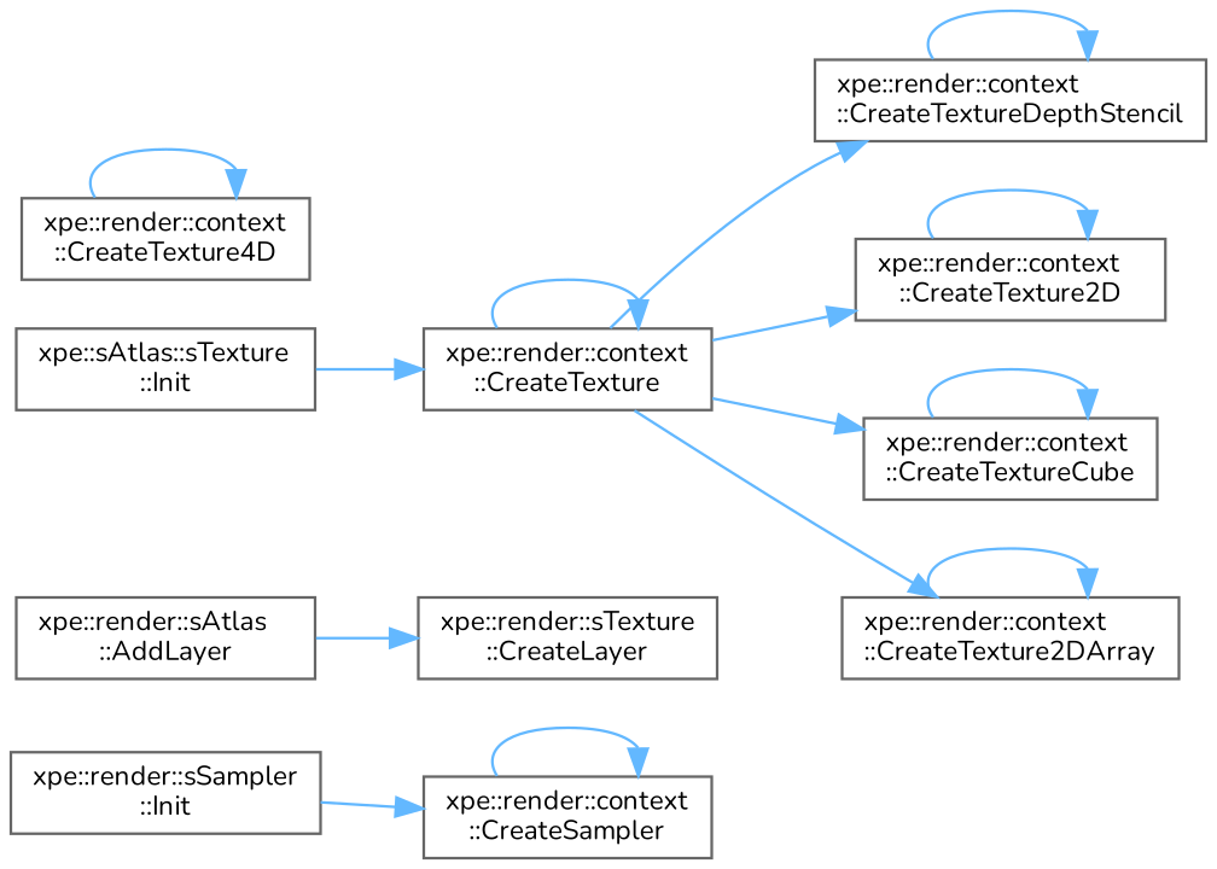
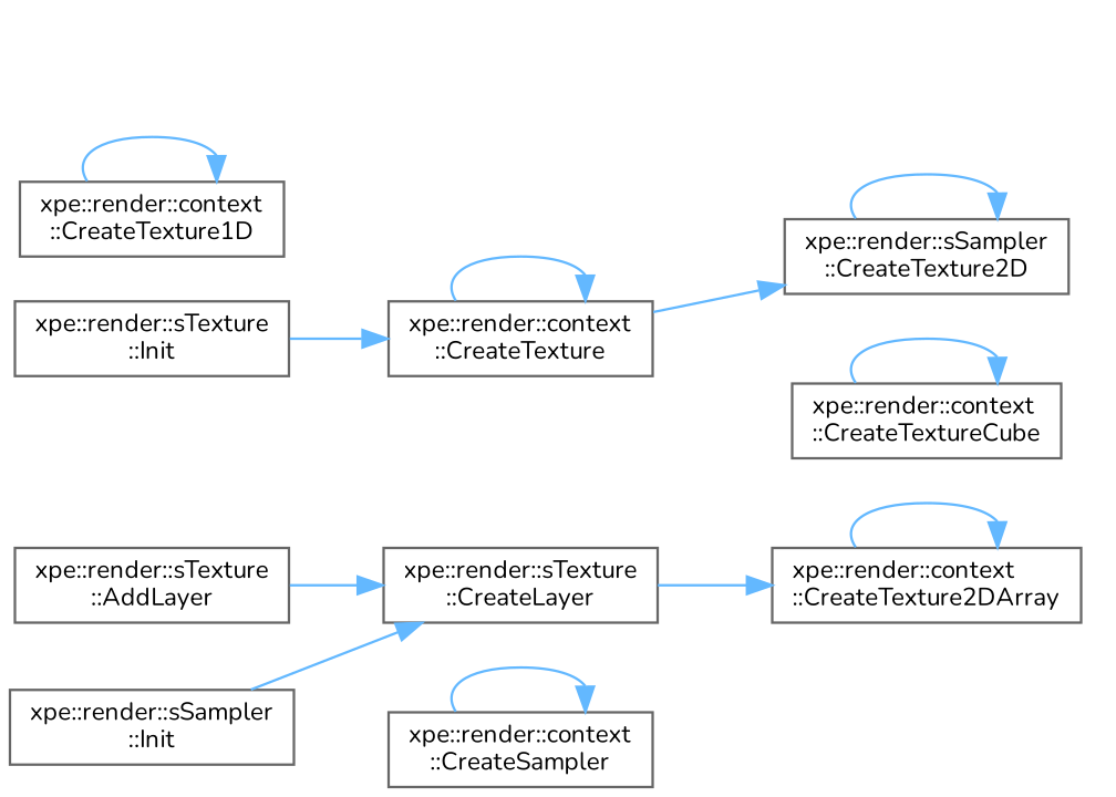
  digraph {
    fontname=Nunito
    rankdir=LR
    node [color=grey40 fillcolor=white fontname=Nunito fontsize=10 shape=box style=filled]
    edge [color=steelblue1 fontname=Nunito fontsize=10 labelfontname=Helvetica labelfontsize=10 style=solid]
-   n1 [height=0.2 label="xpe::render::sAtlas\l::AddLayer" width=0.4]
+   n1 [height=0.2 label="xpe::render::sTexture\l::AddLayer" width=0.4]
    n2 [height=0.2 label="xpe::render::sTexture\l::CreateLayer" width=0.4]
-   n3 [height=0.2 label="xpe::sAtlas::sTexture\l::Init" width=0.4]
+   n3 [height=0.2 label="xpe::render::sTexture\l::Init" width=0.4]
    n4 [height=0.2 label="xpe::render::context\l::CreateTexture" width=0.4]
    n5 [height=0.2 label="xpe::render::sSampler\l::Init" width=0.4]
    n6 [height=0.2 label="xpe::render::context\l::CreateSampler" width=0.4]
-   n7 [height=0.2 label="xpe::render::context\l::CreateTexture2D" width=0.4]
+   n7 [height=0.2 label="xpe::render::sSampler\l::CreateTexture2D" width=0.4]
    n8 [height=0.2 label="xpe::render::context\l::CreateTexture2DArray" width=0.4]
    n9 [height=0.2 label="xpe::render::context\l::CreateTextureCube" width=0.4]
-   n10 [height=0.2 label="xpe::render::context\l::CreateTextureDepthStencil" width=0.4]
-   n11 [height=0.2 label="xpe::render::context\l::CreateTexture4D" width=0.4]
+   n11 [height=0.2 label="xpe::render::context\l::CreateTexture1D" width=0.4]
    n1 -> n2
    n3 -> n4
    n4 -> n4
    n4 -> n7
-   n4 -> n8
-   n4 -> n9
-   n4 -> n10
-   n5 -> n6
+   n2 -> n8
+   n5 -> n2
    n6 -> n6
    n7 -> n7
    n8 -> n8
    n9 -> n9
-   n10 -> n10
    n11 -> n11
  }
